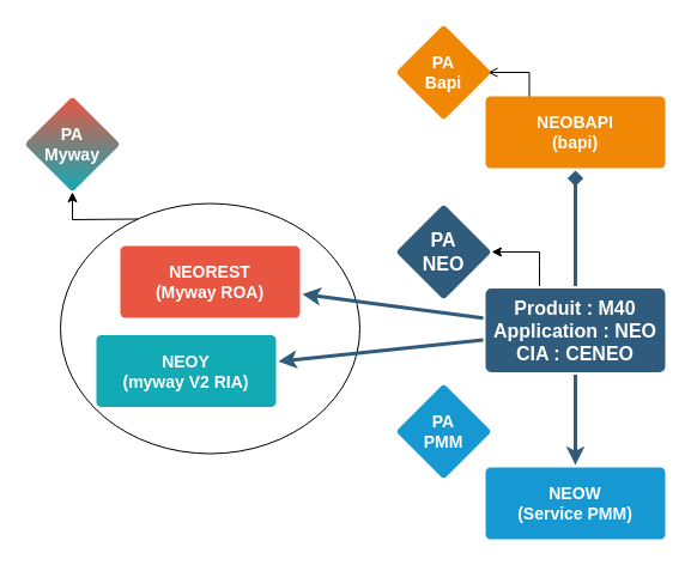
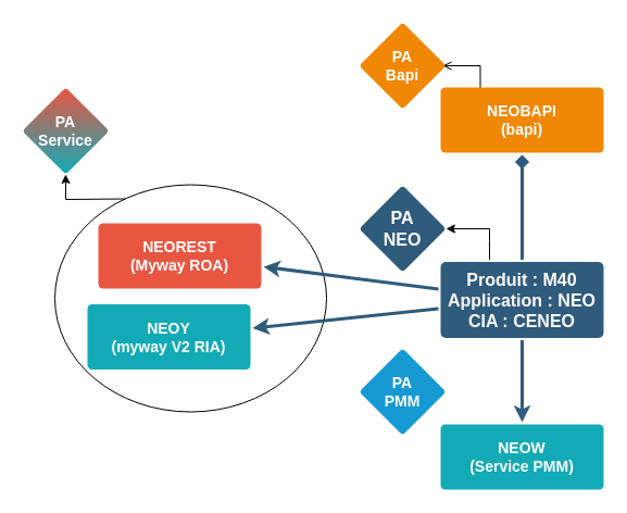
  <mxCell id="0" />
  <mxCell id="1" parent="0" />
  <mxCell id="2" value="" style="ellipse;whiteSpace=wrap;html=1;" vertex="1" parent="1"><mxGeometry x="50" y="169.5" width="250" height="209" as="geometry" /></mxCell>
  <mxCell id="3" value="" style="edgeStyle=none;rounded=0;jumpStyle=none;html=1;shadow=0;labelBackgroundColor=none;startArrow=none;startFill=0;endArrow=diamond;endFill=1;jettySize=auto;orthogonalLoop=1;strokeColor=#2F5B7C;strokeWidth=3;fontFamily=Helvetica;fontSize=16;fontColor=#23445D;spacing=5;" parent="1" source="8" target="13" edge="1"><mxGeometry relative="1" as="geometry" /></mxCell>
  <mxCell id="4" value="" style="edgeStyle=none;rounded=0;jumpStyle=none;html=1;shadow=0;labelBackgroundColor=none;startArrow=none;startFill=0;endArrow=classic;endFill=1;jettySize=auto;orthogonalLoop=1;strokeColor=#2F5B7C;strokeWidth=3;fontFamily=Helvetica;fontSize=16;fontColor=#23445D;spacing=5;" parent="1" source="8" target="14" edge="1"><mxGeometry relative="1" as="geometry" /></mxCell>
  <mxCell id="5" value="" style="edgeStyle=none;rounded=0;jumpStyle=none;html=1;shadow=0;labelBackgroundColor=none;startArrow=none;startFill=0;endArrow=classic;endFill=1;jettySize=auto;orthogonalLoop=1;strokeColor=#2F5B7C;strokeWidth=3;fontFamily=Helvetica;fontSize=16;fontColor=#23445D;spacing=5;" parent="1" source="8" target="11" edge="1"><mxGeometry relative="1" as="geometry" /></mxCell>
  <mxCell id="6" value="" style="edgeStyle=none;rounded=0;jumpStyle=none;html=1;shadow=0;labelBackgroundColor=none;startArrow=none;startFill=0;endArrow=classic;endFill=1;jettySize=auto;orthogonalLoop=1;strokeColor=#2F5B7C;strokeWidth=3;fontFamily=Helvetica;fontSize=16;fontColor=#23445D;spacing=5;" parent="1" source="8" target="10" edge="1"><mxGeometry relative="1" as="geometry" /></mxCell>
  <mxCell id="7" value="" style="edgeStyle=orthogonalEdgeStyle;rounded=0;orthogonalLoop=1;jettySize=auto;html=1;" edge="1" parent="1" source="8" target="15"><mxGeometry relative="1" as="geometry"><Array as="points"><mxPoint x="450" y="221" /><mxPoint x="450" y="221" /></Array></mxGeometry></mxCell>
  <mxCell id="8" value="Produit : M40&lt;br&gt;Application : NEO&lt;br&gt;CIA : CENEO" style="rounded=1;whiteSpace=wrap;html=1;shadow=0;labelBackgroundColor=none;strokeColor=none;strokeWidth=3;fillColor=#2F5B7C;fontFamily=Helvetica;fontSize=16;fontColor=#FFFFFF;align=center;fontStyle=1;spacing=5;arcSize=7;perimeterSpacing=2;" parent="1" vertex="1"><mxGeometry x="405" y="240.5" width="150" height="70" as="geometry" /></mxCell>
  <mxCell id="9" value="" style="edgeStyle=orthogonalEdgeStyle;rounded=0;orthogonalLoop=1;jettySize=auto;html=1;" edge="1" parent="1" target="17"><mxGeometry relative="1" as="geometry"><mxPoint x="115" y="182.5" as="sourcePoint" /></mxGeometry></mxCell>
- <mxCell id="10" value="NEOREST&lt;br&gt;(Myway ROA)" style="rounded=1;whiteSpace=wrap;html=1;shadow=0;labelBackgroundColor=none;strokeColor=none;strokeWidth=3;fillColor=#e85642;fontFamily=Helvetica;fontSize=14;fontColor=#FFFFFF;align=center;spacing=5;fontStyle=1;arcSize=7;perimeterSpacing=2;" parent="1" vertex="1"><mxGeometry x="100" y="205" width="150" height="60" as="geometry" /></mxCell>
- <mxCell id="11" value="NEOW&lt;br&gt;(Service PMM)" style="rounded=1;whiteSpace=wrap;html=1;shadow=0;labelBackgroundColor=none;strokeColor=none;strokeWidth=3;fillColor=#1699d3;fontFamily=Helvetica;fontSize=14;fontColor=#FFFFFF;align=center;spacing=5;fontStyle=1;arcSize=7;perimeterSpacing=2;" parent="1" vertex="1"><mxGeometry x="405" y="390" width="150" height="60" as="geometry" /></mxCell>
+ <mxCell id="10" value="NEOREST&lt;br&gt;(Myway ROA)" style="rounded=1;whiteSpace=wrap;html=1;shadow=0;labelBackgroundColor=none;strokeColor=none;strokeWidth=3;fillColor=#e85642;fontFamily=Helvetica;fontSize=14;fontColor=#FFFFFF;align=center;spacing=5;fontStyle=1;arcSize=7;perimeterSpacing=2;" parent="1" vertex="1"><mxGeometry x="90" y="205" width="150" height="60" as="geometry" /></mxCell>
+ <mxCell id="11" value="NEOW&lt;br&gt;(Service PMM)" style="rounded=1;whiteSpace=wrap;html=1;shadow=0;labelBackgroundColor=none;strokeColor=none;strokeWidth=3;fillColor=#12aab5;fontFamily=Helvetica;fontSize=14;fontColor=#FFFFFF;align=center;spacing=5;fontStyle=1;arcSize=7;perimeterSpacing=2;" parent="1" vertex="1"><mxGeometry x="405" y="390" width="150" height="60" as="geometry" /></mxCell>
  <mxCell id="12" value="" style="edgeStyle=orthogonalEdgeStyle;rounded=0;orthogonalLoop=1;jettySize=auto;html=1;entryX=0.962;entryY=0.502;entryDx=0;entryDy=0;entryPerimeter=0;exitX=0.25;exitY=0.055;exitDx=0;exitDy=0;exitPerimeter=0;endArrow=open;" edge="1" parent="1" source="13" target="16"><mxGeometry relative="1" as="geometry" /></mxCell>
  <mxCell id="13" value="NEOBAPI&lt;br&gt;(bapi)" style="rounded=1;whiteSpace=wrap;html=1;shadow=0;labelBackgroundColor=none;strokeColor=none;strokeWidth=3;fillColor=#F08705;fontFamily=Helvetica;fontSize=14;fontColor=#FFFFFF;align=center;spacing=5;fontStyle=1;arcSize=7;perimeterSpacing=2;" parent="1" vertex="1"><mxGeometry x="405" y="80" width="150" height="60" as="geometry" /></mxCell>
  <mxCell id="14" value="NEOY&lt;br&gt;(myway V2 RIA)" style="rounded=1;whiteSpace=wrap;html=1;shadow=0;labelBackgroundColor=none;strokeColor=none;strokeWidth=3;fillColor=#12aab5;fontFamily=Helvetica;fontSize=14;fontColor=#FFFFFF;align=center;spacing=5;fontStyle=1;arcSize=7;perimeterSpacing=2;" parent="1" vertex="1"><mxGeometry x="80" y="279.5" width="150" height="60" as="geometry" /></mxCell>
  <mxCell id="15" value="PA&lt;br&gt;NEO" style="rhombus;whiteSpace=wrap;html=1;fontSize=16;fillColor=#2F5B7C;strokeColor=none;fontColor=#FFFFFF;rounded=1;shadow=0;labelBackgroundColor=none;strokeWidth=3;fontStyle=1;spacing=5;arcSize=7;" vertex="1" parent="1"><mxGeometry x="330" y="170" width="80" height="80" as="geometry" /></mxCell>
  <mxCell id="16" value="PA&lt;br&gt;Bapi" style="rhombus;whiteSpace=wrap;html=1;fontSize=14;fillColor=#F08705;strokeColor=none;fontColor=#FFFFFF;rounded=1;shadow=0;labelBackgroundColor=none;strokeWidth=3;spacing=5;fontStyle=1;arcSize=7;" vertex="1" parent="1"><mxGeometry x="330" y="20" width="80" height="80" as="geometry" /></mxCell>
- <mxCell id="17" value="PA&lt;br&gt;Myway" style="rhombus;whiteSpace=wrap;html=1;fontSize=14;fillColor=#e85642;strokeColor=none;fontColor=#FFFFFF;rounded=1;shadow=0;labelBackgroundColor=none;strokeWidth=3;spacing=5;fontStyle=1;arcSize=7;gradientColor=#12AAB5;" vertex="1" parent="1"><mxGeometry x="20" y="80" width="80" height="80" as="geometry" /></mxCell>
+ <mxCell id="17" value="PA&lt;br&gt;Service" style="rhombus;whiteSpace=wrap;html=1;fontSize=14;fillColor=#e85642;strokeColor=none;fontColor=#FFFFFF;rounded=1;shadow=0;labelBackgroundColor=none;strokeWidth=3;spacing=5;fontStyle=1;arcSize=7;gradientColor=#12AAB5;" vertex="1" parent="1"><mxGeometry x="20" y="80" width="80" height="80" as="geometry" /></mxCell>
  <mxCell id="18" value="PA&lt;br&gt;PMM" style="rhombus;whiteSpace=wrap;html=1;fontSize=14;fillColor=#1699d3;strokeColor=none;fontColor=#FFFFFF;rounded=1;shadow=0;labelBackgroundColor=none;strokeWidth=3;spacing=5;fontStyle=1;arcSize=7;" vertex="1" parent="1"><mxGeometry x="330" y="320" width="80" height="80" as="geometry" /></mxCell>
